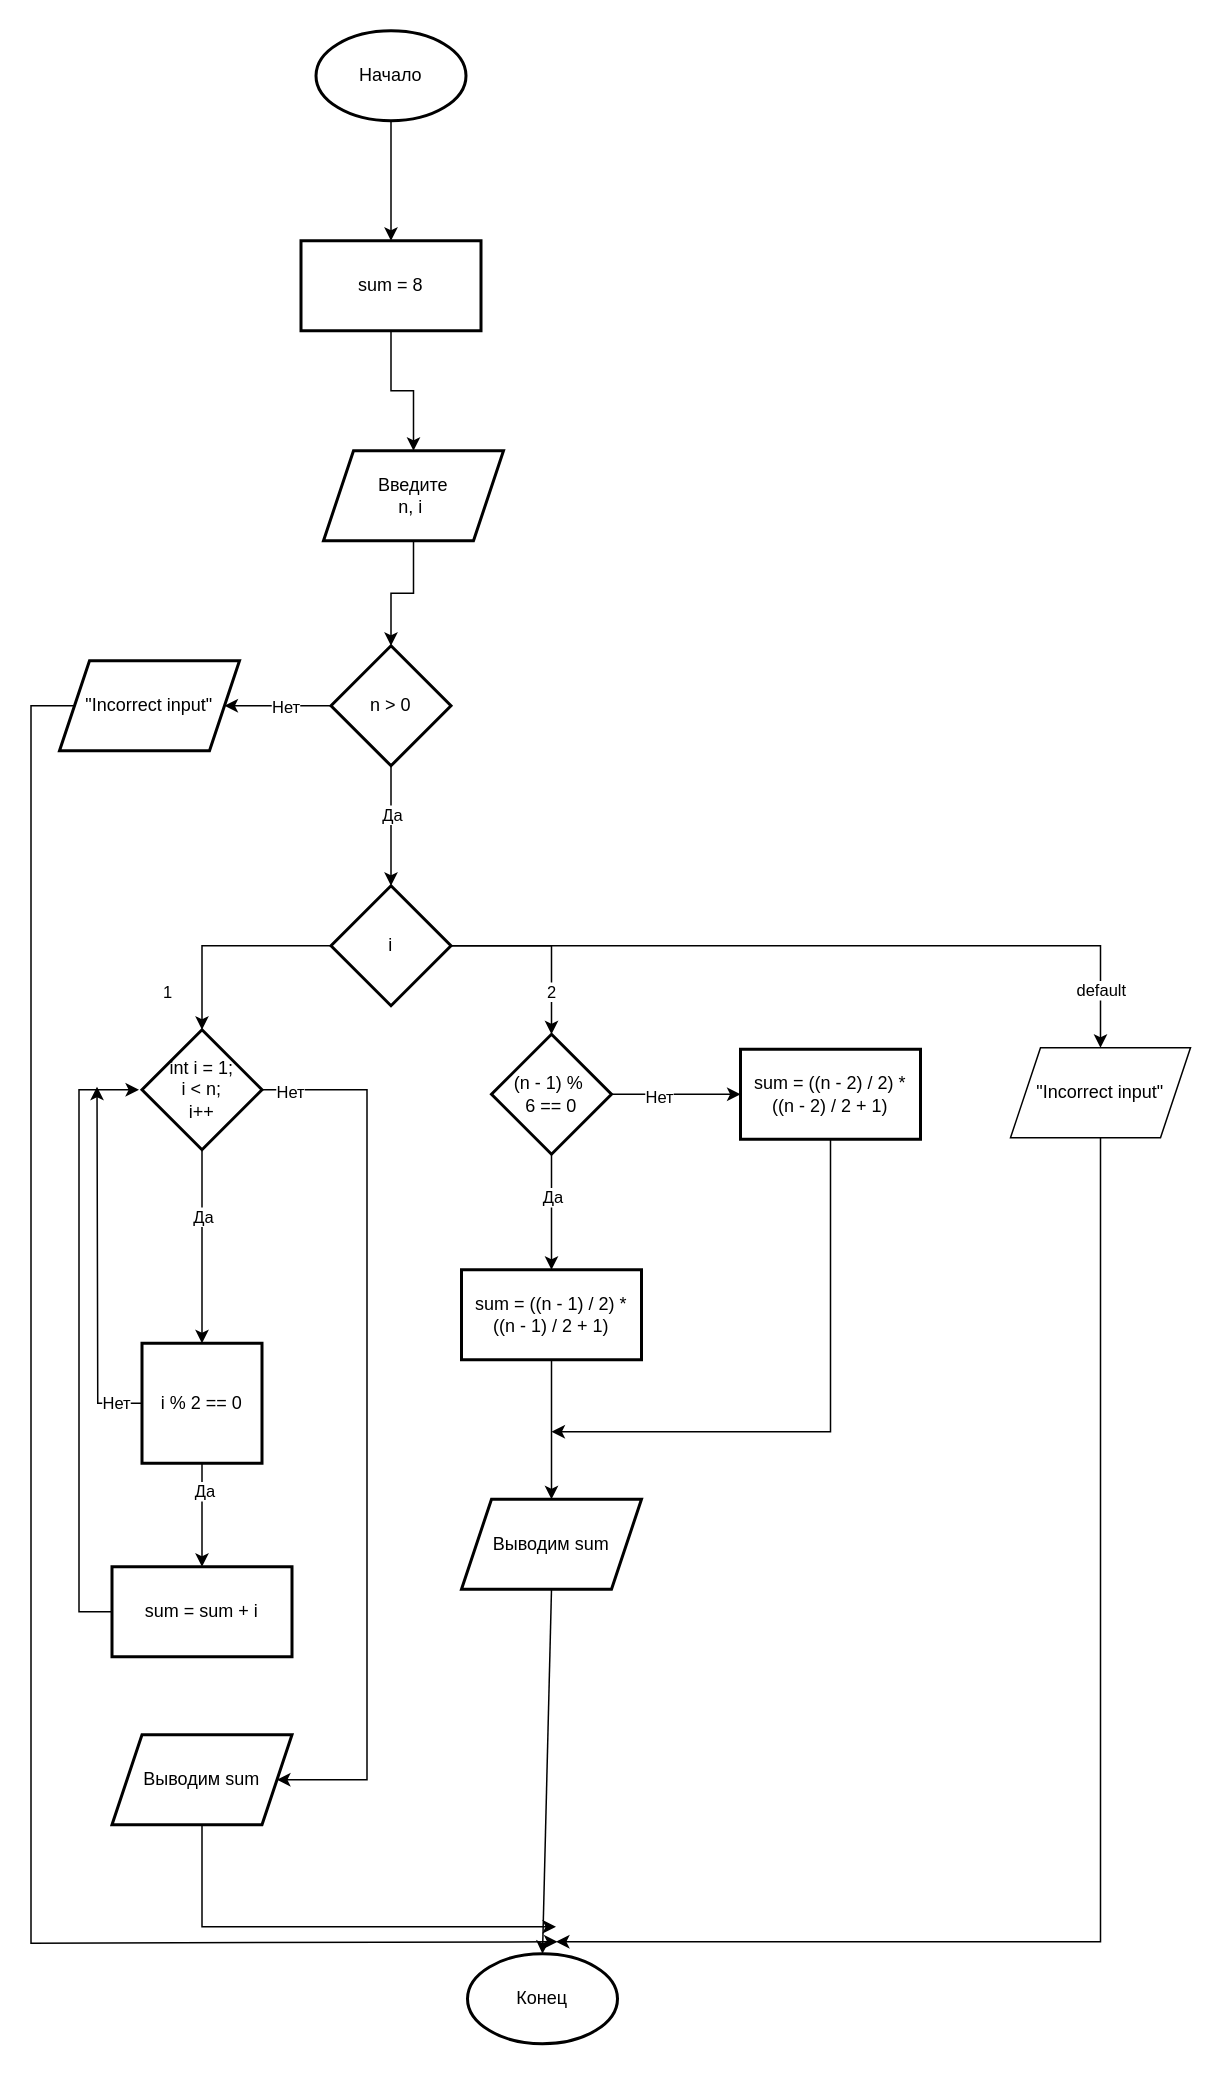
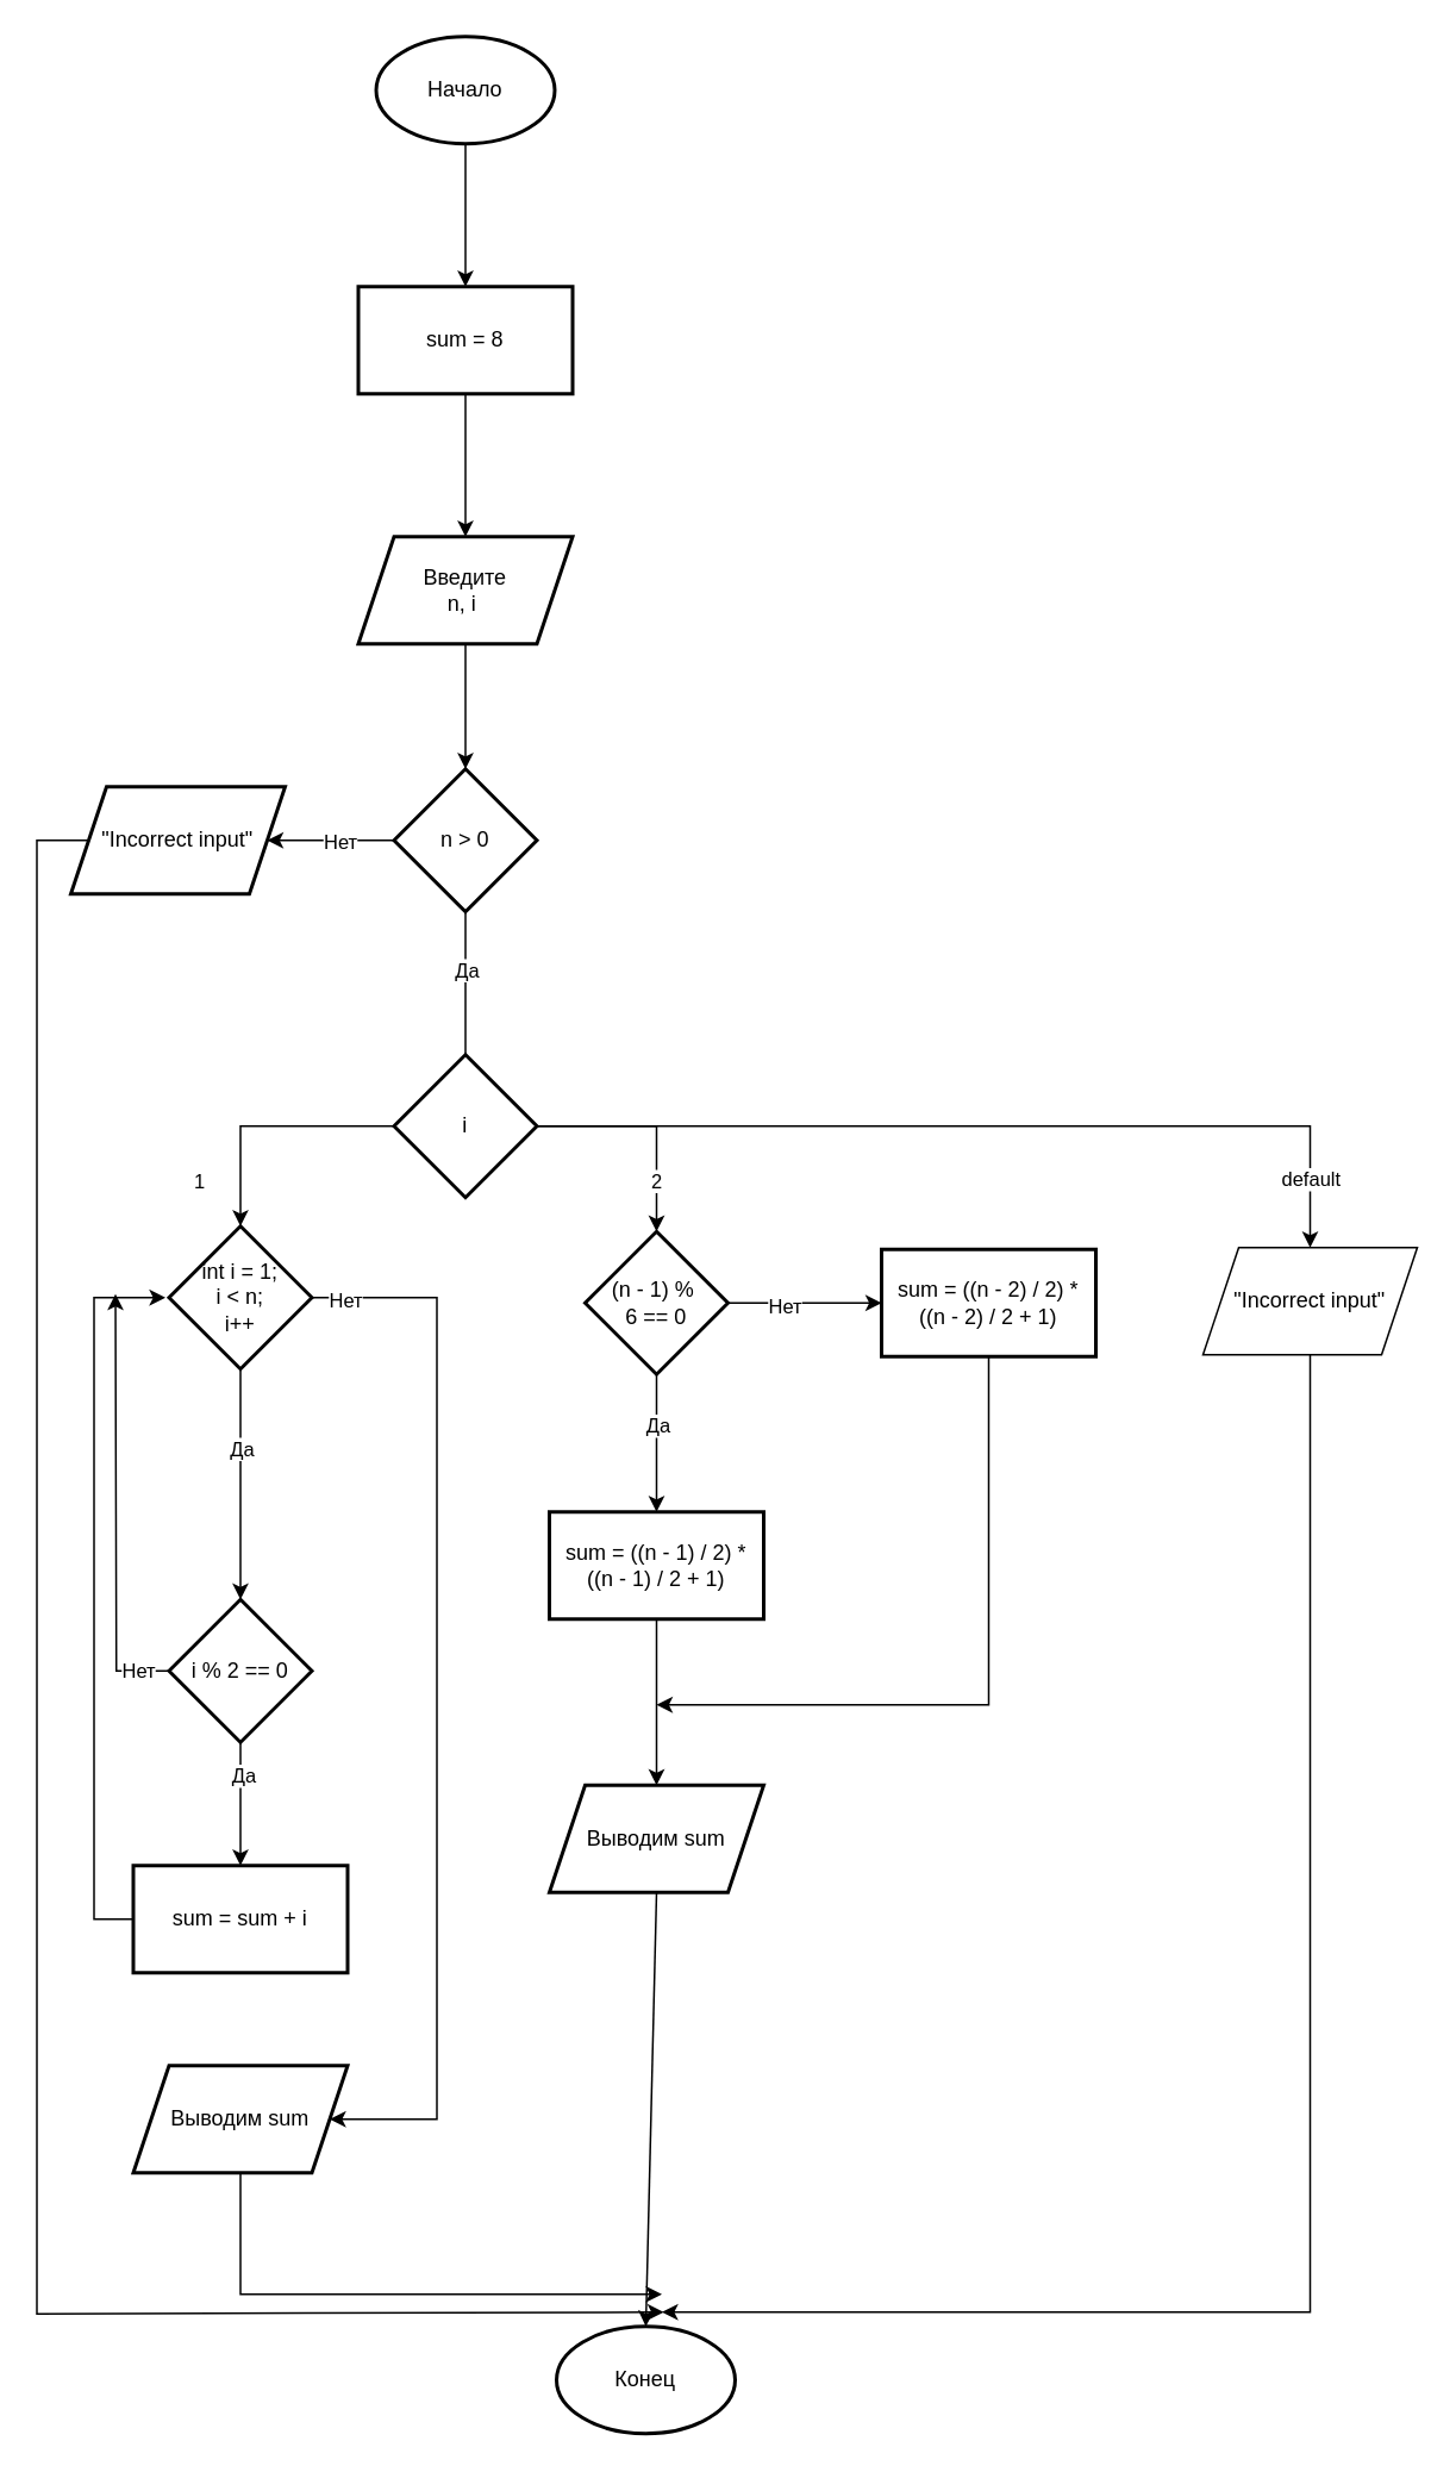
  <mxCell id="0" />
  <mxCell id="1" parent="0" />
  <mxCell id="2" value="" style="edgeStyle=orthogonalEdgeStyle;rounded=0;orthogonalLoop=1;jettySize=auto;html=1;" edge="1" parent="1" source="3" target="5"><mxGeometry relative="1" as="geometry" /></mxCell>
  <mxCell id="3" value="Начало" style="strokeWidth=2;html=1;shape=mxgraph.flowchart.start_1;whiteSpace=wrap;" vertex="1" parent="1"><mxGeometry x="210" y="20" width="100" height="60" as="geometry" /></mxCell>
  <mxCell id="4" value="" style="edgeStyle=orthogonalEdgeStyle;rounded=0;orthogonalLoop=1;jettySize=auto;html=1;" edge="1" parent="1" source="5" target="7"><mxGeometry relative="1" as="geometry" /></mxCell>
  <mxCell id="5" value="sum = 8" style="whiteSpace=wrap;html=1;strokeWidth=2;" vertex="1" parent="1"><mxGeometry x="200" y="160" width="120" height="60" as="geometry" /></mxCell>
  <mxCell id="6" value="" style="edgeStyle=orthogonalEdgeStyle;rounded=0;orthogonalLoop=1;jettySize=auto;html=1;" edge="1" parent="1" source="7" target="12"><mxGeometry relative="1" as="geometry" /></mxCell>
- <mxCell id="7" value="Введите&lt;br&gt;n, i&amp;nbsp;" style="shape=parallelogram;perimeter=parallelogramPerimeter;whiteSpace=wrap;html=1;fixedSize=1;strokeWidth=2;" vertex="1" parent="1"><mxGeometry x="215" y="300" width="120" height="60" as="geometry" /></mxCell>
- <mxCell id="8" value="" style="edgeStyle=orthogonalEdgeStyle;rounded=0;orthogonalLoop=1;jettySize=auto;html=1;" edge="1" parent="1" source="12" target="19"><mxGeometry relative="1" as="geometry" /></mxCell>
+ <mxCell id="7" value="Введите&lt;br&gt;n, i&amp;nbsp;" style="shape=parallelogram;perimeter=parallelogramPerimeter;whiteSpace=wrap;html=1;fixedSize=1;strokeWidth=2;" vertex="1" parent="1"><mxGeometry x="200" y="300" width="120" height="60" as="geometry" /></mxCell>
+ <mxCell id="8" value="" style="edgeStyle=orthogonalEdgeStyle;rounded=0;orthogonalLoop=1;jettySize=auto;html=1;endArrow=none;" edge="1" parent="1" source="12" target="19"><mxGeometry relative="1" as="geometry" /></mxCell>
  <mxCell id="9" value="Да" style="edgeLabel;html=1;align=center;verticalAlign=middle;resizable=0;points=[];" vertex="1" connectable="0" parent="8"><mxGeometry x="-0.196" relative="1" as="geometry"><mxPoint as="offset" /></mxGeometry></mxCell>
  <mxCell id="10" value="" style="edgeStyle=orthogonalEdgeStyle;rounded=0;orthogonalLoop=1;jettySize=auto;html=1;" edge="1" parent="1" source="12" target="39"><mxGeometry relative="1" as="geometry" /></mxCell>
  <mxCell id="11" value="Нет" style="edgeLabel;html=1;align=center;verticalAlign=middle;resizable=0;points=[];" vertex="1" connectable="0" parent="10"><mxGeometry x="0.187" relative="1" as="geometry"><mxPoint x="11" as="offset" /></mxGeometry></mxCell>
  <mxCell id="12" value="n &amp;gt; 0" style="rhombus;whiteSpace=wrap;html=1;strokeWidth=2;" vertex="1" parent="1"><mxGeometry x="220" y="430" width="80" height="80" as="geometry" /></mxCell>
  <mxCell id="13" value="" style="edgeStyle=orthogonalEdgeStyle;rounded=0;orthogonalLoop=1;jettySize=auto;html=1;" edge="1" parent="1" source="19" target="24"><mxGeometry relative="1" as="geometry" /></mxCell>
  <mxCell id="14" value="1" style="edgeLabel;html=1;align=center;verticalAlign=middle;resizable=0;points=[];" vertex="1" connectable="0" parent="13"><mxGeometry x="-0.344" y="-1" relative="1" as="geometry"><mxPoint x="-63" y="31" as="offset" /></mxGeometry></mxCell>
  <mxCell id="15" value="" style="edgeStyle=orthogonalEdgeStyle;rounded=0;orthogonalLoop=1;jettySize=auto;html=1;entryX=0.5;entryY=0;entryDx=0;entryDy=0;exitX=1;exitY=0.5;exitDx=0;exitDy=0;" edge="1" parent="1" source="19" target="29"><mxGeometry relative="1" as="geometry"><mxPoint x="297" y="630" as="sourcePoint" /><mxPoint x="469" y="689" as="targetPoint" /></mxGeometry></mxCell>
  <mxCell id="16" value="2" style="edgeLabel;html=1;align=center;verticalAlign=middle;resizable=0;points=[];" vertex="1" connectable="0" parent="15"><mxGeometry x="-0.242" y="1" relative="1" as="geometry"><mxPoint x="18" y="31" as="offset" /></mxGeometry></mxCell>
  <mxCell id="17" value="" style="edgeStyle=orthogonalEdgeStyle;rounded=0;orthogonalLoop=1;jettySize=auto;html=1;exitX=1;exitY=0.5;exitDx=0;exitDy=0;entryX=0.5;entryY=0;entryDx=0;entryDy=0;" edge="1" parent="1" source="19" target="37"><mxGeometry relative="1" as="geometry"><mxPoint x="673" y="630" as="targetPoint" /><Array as="points" /></mxGeometry></mxCell>
  <mxCell id="18" value="&amp;nbsp;default" style="edgeLabel;html=1;align=center;verticalAlign=middle;resizable=0;points=[];" vertex="1" connectable="0" parent="17"><mxGeometry x="0.401" relative="1" as="geometry"><mxPoint x="80" y="29" as="offset" /></mxGeometry></mxCell>
  <mxCell id="19" value="i" style="rhombus;whiteSpace=wrap;html=1;strokeWidth=2;" vertex="1" parent="1"><mxGeometry x="220" y="590" width="80" height="80" as="geometry" /></mxCell>
  <mxCell id="20" value="" style="edgeStyle=orthogonalEdgeStyle;rounded=0;orthogonalLoop=1;jettySize=auto;html=1;" edge="1" parent="1" source="24" target="44"><mxGeometry relative="1" as="geometry" /></mxCell>
  <mxCell id="21" value="Да" style="edgeLabel;html=1;align=center;verticalAlign=middle;resizable=0;points=[];" vertex="1" connectable="0" parent="20"><mxGeometry x="-0.306" relative="1" as="geometry"><mxPoint y="-1" as="offset" /></mxGeometry></mxCell>
  <mxCell id="22" value="" style="edgeStyle=orthogonalEdgeStyle;rounded=0;orthogonalLoop=1;jettySize=auto;html=1;entryX=1;entryY=0.5;entryDx=0;entryDy=0;exitX=1;exitY=0.5;exitDx=0;exitDy=0;" edge="1" parent="1" source="24" target="48"><mxGeometry relative="1" as="geometry"><mxPoint x="234" y="726" as="targetPoint" /><Array as="points"><mxPoint x="244" y="726" /><mxPoint x="244" y="1186" /></Array></mxGeometry></mxCell>
  <mxCell id="23" value="Нет" style="edgeLabel;html=1;align=center;verticalAlign=middle;resizable=0;points=[];" vertex="1" connectable="0" parent="22"><mxGeometry x="-0.938" y="-1" relative="1" as="geometry"><mxPoint as="offset" /></mxGeometry></mxCell>
  <mxCell id="24" value="int i = 1;&lt;br&gt;i &amp;lt; n; &lt;br&gt;i++" style="rhombus;whiteSpace=wrap;html=1;strokeWidth=2;" vertex="1" parent="1"><mxGeometry x="94" y="686" width="80" height="80" as="geometry" /></mxCell>
  <mxCell id="25" value="" style="edgeStyle=orthogonalEdgeStyle;rounded=0;orthogonalLoop=1;jettySize=auto;html=1;" edge="1" parent="1" source="29" target="31"><mxGeometry relative="1" as="geometry" /></mxCell>
  <mxCell id="26" value="Да" style="edgeLabel;html=1;align=center;verticalAlign=middle;resizable=0;points=[];" vertex="1" connectable="0" parent="25"><mxGeometry x="-0.307" relative="1" as="geometry"><mxPoint y="1" as="offset" /></mxGeometry></mxCell>
  <mxCell id="27" value="" style="edgeStyle=orthogonalEdgeStyle;rounded=0;orthogonalLoop=1;jettySize=auto;html=1;" edge="1" parent="1" source="29" target="33"><mxGeometry relative="1" as="geometry" /></mxCell>
  <mxCell id="28" value="Нет" style="edgeLabel;html=1;align=center;verticalAlign=middle;resizable=0;points=[];" vertex="1" connectable="0" parent="27"><mxGeometry x="-0.281" y="-1" relative="1" as="geometry"><mxPoint as="offset" /></mxGeometry></mxCell>
  <mxCell id="29" value="(n - 1) %&amp;nbsp;&lt;br&gt;6&amp;nbsp;== 0" style="rhombus;whiteSpace=wrap;html=1;strokeWidth=2;" vertex="1" parent="1"><mxGeometry x="327" y="689" width="80" height="80" as="geometry" /></mxCell>
  <mxCell id="30" value="" style="edgeStyle=orthogonalEdgeStyle;rounded=0;orthogonalLoop=1;jettySize=auto;html=1;" edge="1" parent="1" source="31" target="35"><mxGeometry relative="1" as="geometry" /></mxCell>
  <mxCell id="31" value="sum = ((n - 1) / 2) * ((n - 1) / 2 + 1)" style="whiteSpace=wrap;html=1;strokeWidth=2;" vertex="1" parent="1"><mxGeometry x="307" y="846" width="120" height="60" as="geometry" /></mxCell>
  <mxCell id="32" value="" style="edgeStyle=orthogonalEdgeStyle;rounded=0;orthogonalLoop=1;jettySize=auto;html=1;exitX=0.5;exitY=1;exitDx=0;exitDy=0;" edge="1" parent="1" source="33"><mxGeometry relative="1" as="geometry"><mxPoint x="367" y="954" as="targetPoint" /><Array as="points"><mxPoint x="553" y="954" /></Array></mxGeometry></mxCell>
  <mxCell id="33" value="sum = ((n - 2) / 2) * ((n - 2) / 2 + 1)" style="whiteSpace=wrap;html=1;strokeWidth=2;" vertex="1" parent="1"><mxGeometry x="493" y="699" width="120" height="60" as="geometry" /></mxCell>
  <mxCell id="34" value="" style="rounded=0;orthogonalLoop=1;jettySize=auto;html=1;entryX=0.5;entryY=0;entryDx=0;entryDy=0;entryPerimeter=0;exitX=0.5;exitY=1;exitDx=0;exitDy=0;" edge="1" parent="1" source="35" target="49"><mxGeometry relative="1" as="geometry"><mxPoint x="421" y="1139" as="targetPoint" /></mxGeometry></mxCell>
  <mxCell id="35" value="Выводим sum" style="shape=parallelogram;perimeter=parallelogramPerimeter;whiteSpace=wrap;html=1;fixedSize=1;strokeWidth=2;" vertex="1" parent="1"><mxGeometry x="307" y="999" width="120" height="60" as="geometry" /></mxCell>
  <mxCell id="36" value="" style="edgeStyle=orthogonalEdgeStyle;rounded=0;orthogonalLoop=1;jettySize=auto;html=1;exitX=0.5;exitY=1;exitDx=0;exitDy=0;" edge="1" parent="1" source="37"><mxGeometry relative="1" as="geometry"><mxPoint x="370" y="1294" as="targetPoint" /><Array as="points"><mxPoint x="722" y="1294" /><mxPoint x="306" y="1294" /></Array></mxGeometry></mxCell>
  <mxCell id="37" value="&quot;Incorrect input&quot;" style="shape=parallelogram;perimeter=parallelogramPerimeter;whiteSpace=wrap;html=1;fixedSize=1;" vertex="1" parent="1"><mxGeometry x="673" y="698" width="120" height="60" as="geometry" /></mxCell>
  <mxCell id="38" value="" style="edgeStyle=orthogonalEdgeStyle;rounded=0;orthogonalLoop=1;jettySize=auto;html=1;exitX=0;exitY=0.5;exitDx=0;exitDy=0;" edge="1" parent="1" source="39"><mxGeometry relative="1" as="geometry"><mxPoint x="371" y="1294" as="targetPoint" /><Array as="points"><mxPoint x="20" y="470" /><mxPoint x="20" y="1295" /><mxPoint x="371" y="1295" /></Array></mxGeometry></mxCell>
  <mxCell id="39" value="&quot;Incorrect input&quot;" style="shape=parallelogram;perimeter=parallelogramPerimeter;whiteSpace=wrap;html=1;fixedSize=1;strokeWidth=2;" vertex="1" parent="1"><mxGeometry x="39" y="440" width="120" height="60" as="geometry" /></mxCell>
  <mxCell id="40" value="" style="edgeStyle=orthogonalEdgeStyle;rounded=0;orthogonalLoop=1;jettySize=auto;html=1;" edge="1" parent="1" source="44" target="46"><mxGeometry relative="1" as="geometry" /></mxCell>
  <mxCell id="41" value="Да" style="edgeLabel;html=1;align=center;verticalAlign=middle;resizable=0;points=[];" vertex="1" connectable="0" parent="40"><mxGeometry x="-0.641" y="1" relative="1" as="geometry"><mxPoint y="6" as="offset" /></mxGeometry></mxCell>
  <mxCell id="42" value="" style="edgeStyle=orthogonalEdgeStyle;rounded=0;orthogonalLoop=1;jettySize=auto;html=1;" edge="1" parent="1" source="44"><mxGeometry relative="1" as="geometry"><mxPoint x="64" y="724" as="targetPoint" /></mxGeometry></mxCell>
  <mxCell id="43" value="Нет" style="edgeLabel;html=1;align=center;verticalAlign=middle;resizable=0;points=[];" vertex="1" connectable="0" parent="42"><mxGeometry x="-0.902" y="1" relative="1" as="geometry"><mxPoint x="-6" y="-2" as="offset" /></mxGeometry></mxCell>
- <mxCell id="44" value="i % 2 == 0" style="whiteSpace=wrap;html=1;strokeWidth=2;rounded=0;" vertex="1" parent="1"><mxGeometry x="94" y="895" width="80" height="80" as="geometry" /></mxCell>
+ <mxCell id="44" value="i % 2 == 0" style="rhombus;whiteSpace=wrap;html=1;strokeWidth=2;" vertex="1" parent="1"><mxGeometry x="94" y="895" width="80" height="80" as="geometry" /></mxCell>
  <mxCell id="45" value="" style="edgeStyle=orthogonalEdgeStyle;rounded=0;orthogonalLoop=1;jettySize=auto;html=1;entryX=0;entryY=0.5;entryDx=0;entryDy=0;exitX=0;exitY=0.5;exitDx=0;exitDy=0;" edge="1" parent="1" source="46"><mxGeometry relative="1" as="geometry"><mxPoint x="113" y="1064" as="sourcePoint" /><mxPoint x="92" y="726" as="targetPoint" /><Array as="points"><mxPoint x="52" y="1074" /><mxPoint x="52" y="726" /></Array></mxGeometry></mxCell>
  <mxCell id="46" value="sum = sum + i" style="whiteSpace=wrap;html=1;strokeWidth=2;" vertex="1" parent="1"><mxGeometry x="74" y="1044" width="120" height="60" as="geometry" /></mxCell>
  <mxCell id="47" value="" style="edgeStyle=orthogonalEdgeStyle;rounded=0;orthogonalLoop=1;jettySize=auto;html=1;exitX=0.5;exitY=1;exitDx=0;exitDy=0;" edge="1" parent="1" source="48"><mxGeometry relative="1" as="geometry"><mxPoint x="370" y="1284" as="targetPoint" /><Array as="points"><mxPoint x="134" y="1284" /></Array></mxGeometry></mxCell>
  <mxCell id="48" value="Выводим sum" style="shape=parallelogram;perimeter=parallelogramPerimeter;whiteSpace=wrap;html=1;fixedSize=1;strokeWidth=2;" vertex="1" parent="1"><mxGeometry x="74" y="1156" width="120" height="60" as="geometry" /></mxCell>
  <mxCell id="49" value="Конец" style="strokeWidth=2;html=1;shape=mxgraph.flowchart.start_1;whiteSpace=wrap;" vertex="1" parent="1"><mxGeometry x="311" y="1302" width="100" height="60" as="geometry" /></mxCell>
